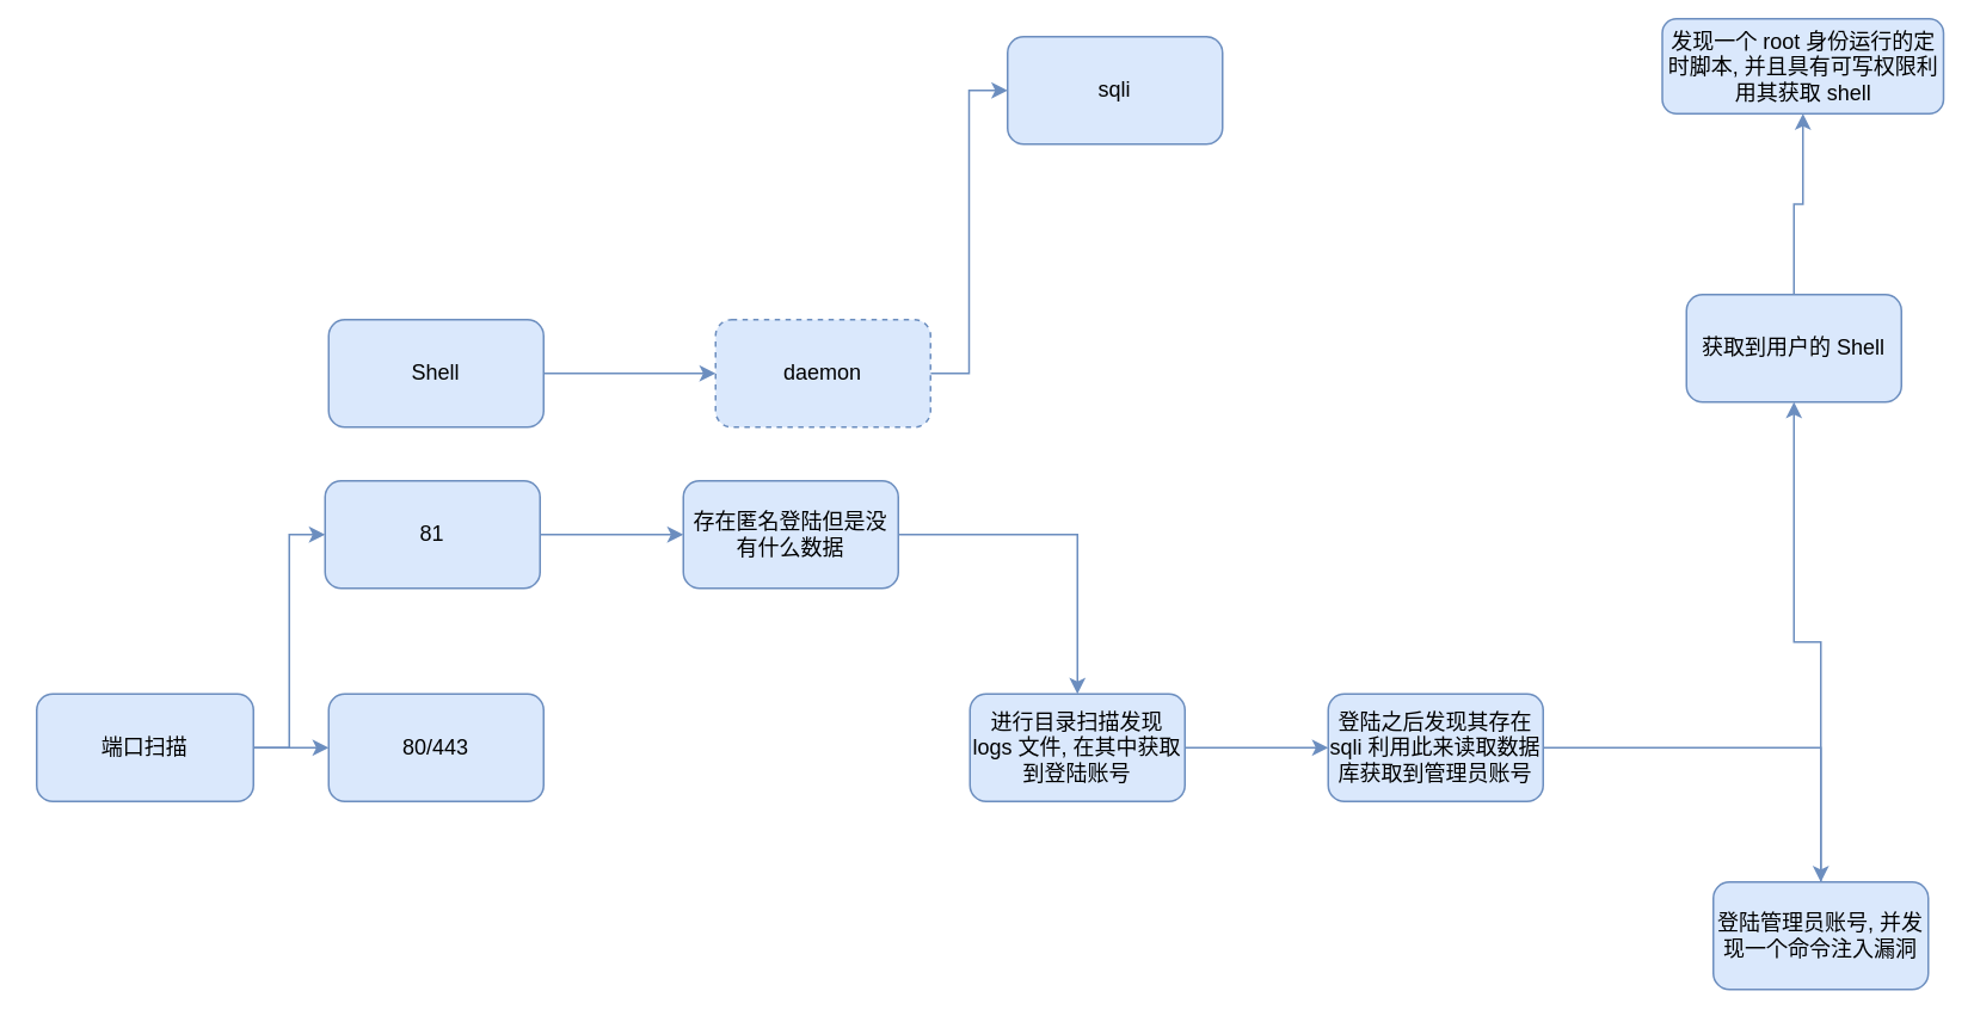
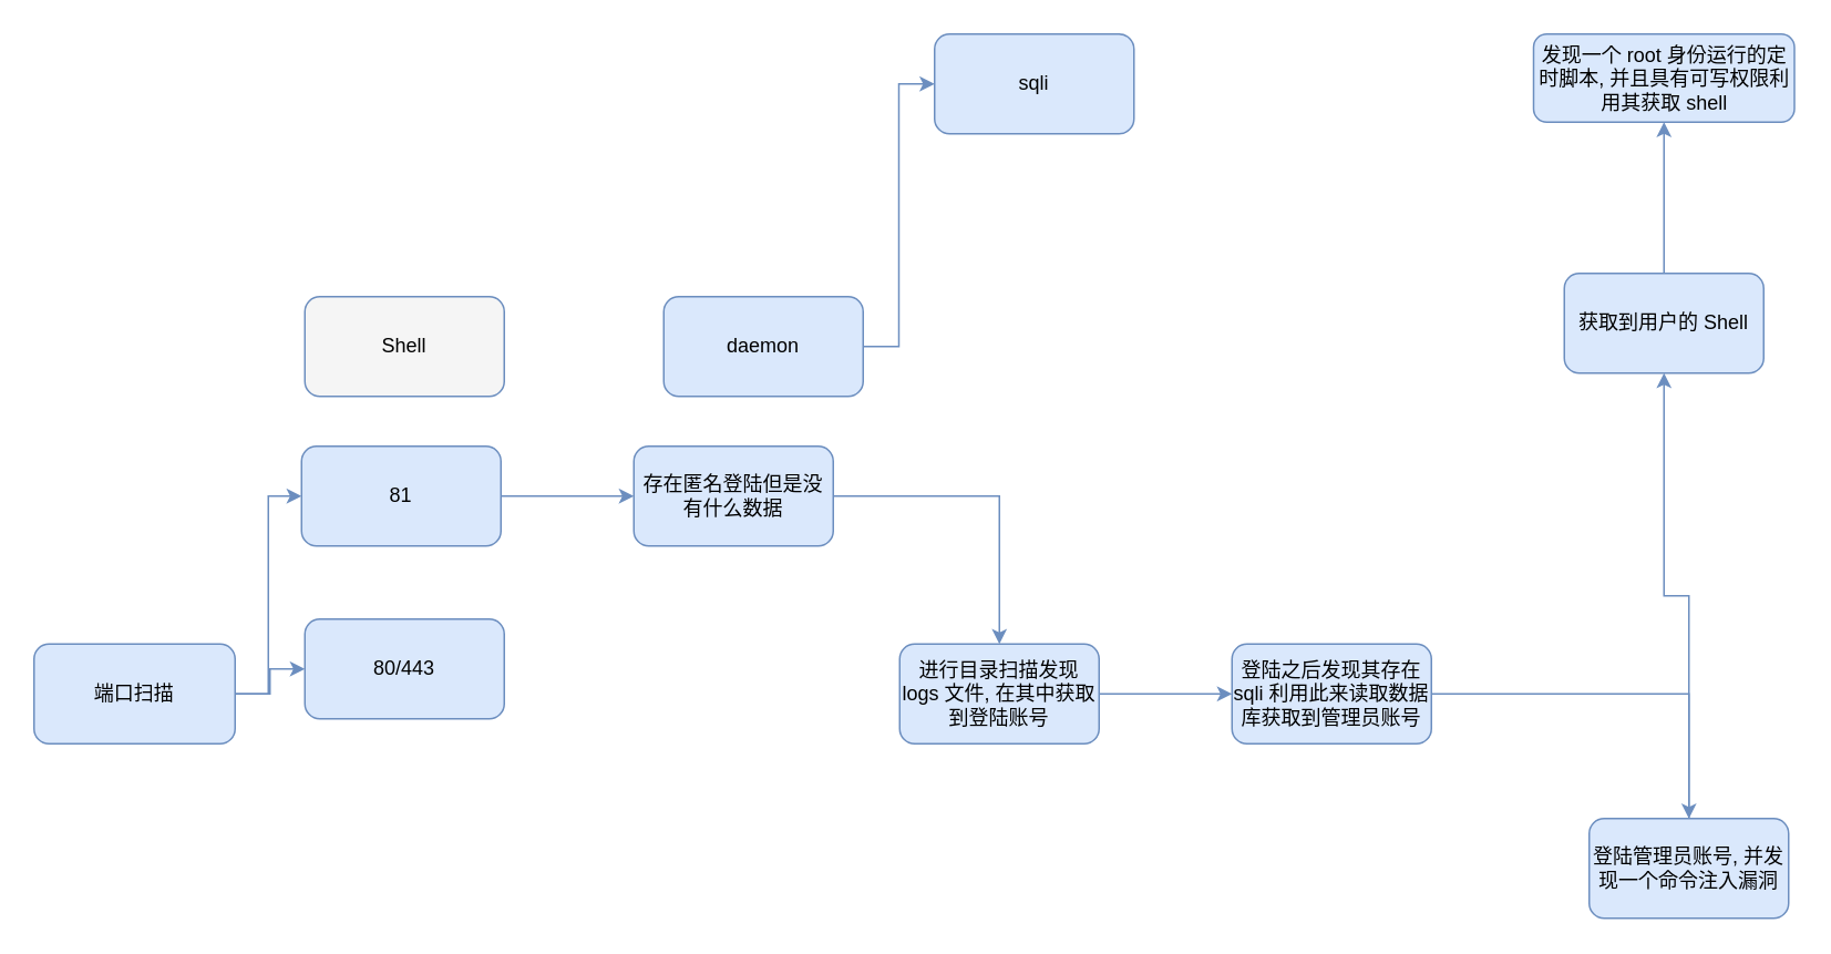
  <mxCell id="0" />
  <mxCell id="1" parent="0" />
  <mxCell id="2" value="" style="edgeStyle=orthogonalEdgeStyle;rounded=0;orthogonalLoop=1;jettySize=auto;html=1;entryX=0;entryY=0.5;entryDx=0;entryDy=0;fillColor=#dae8fc;strokeColor=#6c8ebf;" edge="1" parent="1" source="4" target="6"><mxGeometry relative="1" as="geometry" /></mxCell>
  <mxCell id="3" style="edgeStyle=orthogonalEdgeStyle;rounded=0;orthogonalLoop=1;jettySize=auto;html=1;entryX=0;entryY=0.5;entryDx=0;entryDy=0;fillColor=#dae8fc;strokeColor=#6c8ebf;" edge="1" parent="1" source="4" target="7"><mxGeometry relative="1" as="geometry" /></mxCell>
  <mxCell id="4" value="端口扫描" style="rounded=1;whiteSpace=wrap;html=1;fillColor=#dae8fc;strokeColor=#6c8ebf;" vertex="1" parent="1"><mxGeometry x="20" y="387" width="121" height="60" as="geometry" /></mxCell>
  <mxCell id="5" value="" style="edgeStyle=orthogonalEdgeStyle;rounded=0;orthogonalLoop=1;jettySize=auto;html=1;fillColor=#dae8fc;strokeColor=#6c8ebf;" edge="1" parent="1" source="6" target="9"><mxGeometry relative="1" as="geometry" /></mxCell>
  <mxCell id="6" value="81" style="whiteSpace=wrap;html=1;rounded=1;fillColor=#dae8fc;strokeColor=#6c8ebf;" vertex="1" parent="1"><mxGeometry x="181" y="268" width="120" height="60" as="geometry" /></mxCell>
- <mxCell id="7" value="80/443" style="whiteSpace=wrap;html=1;rounded=1;fillColor=#dae8fc;strokeColor=#6c8ebf;" vertex="1" parent="1"><mxGeometry x="183" y="387" width="120" height="60" as="geometry" /></mxCell>
+ <mxCell id="7" value="80/443" style="whiteSpace=wrap;html=1;rounded=1;fillColor=#dae8fc;strokeColor=#6c8ebf;" vertex="1" parent="1"><mxGeometry x="183" y="372" width="120" height="60" as="geometry" /></mxCell>
  <mxCell id="8" style="edgeStyle=orthogonalEdgeStyle;rounded=0;orthogonalLoop=1;jettySize=auto;html=1;fillColor=#dae8fc;strokeColor=#6c8ebf;" edge="1" parent="1" source="9" target="11"><mxGeometry relative="1" as="geometry" /></mxCell>
  <mxCell id="9" value="存在匿名登陆但是没有什么数据" style="whiteSpace=wrap;html=1;rounded=1;fillColor=#dae8fc;strokeColor=#6c8ebf;" vertex="1" parent="1"><mxGeometry x="381" y="268" width="120" height="60" as="geometry" /></mxCell>
  <mxCell id="10" value="" style="edgeStyle=orthogonalEdgeStyle;rounded=0;orthogonalLoop=1;jettySize=auto;html=1;fillColor=#dae8fc;strokeColor=#6c8ebf;" edge="1" parent="1" source="11" target="13"><mxGeometry relative="1" as="geometry" /></mxCell>
  <mxCell id="11" value="进行目录扫描发现 logs 文件, 在其中获取到登陆账号" style="whiteSpace=wrap;html=1;rounded=1;fillColor=#dae8fc;strokeColor=#6c8ebf;" vertex="1" parent="1"><mxGeometry x="541" y="387" width="120" height="60" as="geometry" /></mxCell>
  <mxCell id="12" value="" style="edgeStyle=orthogonalEdgeStyle;rounded=0;orthogonalLoop=1;jettySize=auto;html=1;fillColor=#dae8fc;strokeColor=#6c8ebf;" edge="1" parent="1" source="13" target="15"><mxGeometry relative="1" as="geometry" /></mxCell>
  <mxCell id="13" value="登陆之后发现其存在 sqli 利用此来读取数据库获取到管理员账号" style="whiteSpace=wrap;html=1;rounded=1;fillColor=#dae8fc;strokeColor=#6c8ebf;" vertex="1" parent="1"><mxGeometry x="741" y="387" width="120" height="60" as="geometry" /></mxCell>
  <mxCell id="14" value="" style="edgeStyle=orthogonalEdgeStyle;rounded=0;orthogonalLoop=1;jettySize=auto;html=1;fillColor=#dae8fc;strokeColor=#6c8ebf;" edge="1" parent="1" source="15" target="17"><mxGeometry relative="1" as="geometry" /></mxCell>
  <mxCell id="15" value="登陆管理员账号, 并发现一个命令注入漏洞" style="whiteSpace=wrap;html=1;rounded=1;fillColor=#dae8fc;strokeColor=#6c8ebf;" vertex="1" parent="1"><mxGeometry x="956" y="492" width="120" height="60" as="geometry" /></mxCell>
  <mxCell id="16" value="" style="edgeStyle=orthogonalEdgeStyle;rounded=0;orthogonalLoop=1;jettySize=auto;html=1;fillColor=#dae8fc;strokeColor=#6c8ebf;" edge="1" parent="1" source="17" target="23"><mxGeometry relative="1" as="geometry" /></mxCell>
  <mxCell id="17" value="获取到用户的 Shell" style="whiteSpace=wrap;html=1;rounded=1;fillColor=#dae8fc;strokeColor=#6c8ebf;" vertex="1" parent="1"><mxGeometry x="941" y="164" width="120" height="60" as="geometry" /></mxCell>
- <mxCell id="18" value="" style="edgeStyle=orthogonalEdgeStyle;rounded=0;orthogonalLoop=1;jettySize=auto;html=1;fillColor=#dae8fc;strokeColor=#6c8ebf;" edge="1" parent="1" source="19" target="21"><mxGeometry relative="1" as="geometry" /></mxCell>
- <mxCell id="19" value="Shell" style="whiteSpace=wrap;html=1;rounded=1;fillColor=#dae8fc;strokeColor=#6c8ebf;" vertex="1" parent="1"><mxGeometry x="183" y="178" width="120" height="60" as="geometry" /></mxCell>
+ <mxCell id="19" value="Shell" style="whiteSpace=wrap;html=1;rounded=1;fillColor=#f5f5f5;strokeColor=#6c8ebf;" vertex="1" parent="1"><mxGeometry x="183" y="178" width="120" height="60" as="geometry" /></mxCell>
  <mxCell id="20" value="" style="edgeStyle=orthogonalEdgeStyle;rounded=0;orthogonalLoop=1;jettySize=auto;html=1;entryX=0;entryY=0.5;entryDx=0;entryDy=0;fillColor=#dae8fc;strokeColor=#6c8ebf;" edge="1" parent="1" source="21" target="22"><mxGeometry relative="1" as="geometry" /></mxCell>
- <mxCell id="21" value="daemon" style="whiteSpace=wrap;html=1;rounded=1;fillColor=#dae8fc;strokeColor=#6c8ebf;dashed=1;" vertex="1" parent="1"><mxGeometry x="399" y="178" width="120" height="60" as="geometry" /></mxCell>
+ <mxCell id="21" value="daemon" style="whiteSpace=wrap;html=1;rounded=1;fillColor=#dae8fc;strokeColor=#6c8ebf;" vertex="1" parent="1"><mxGeometry x="399" y="178" width="120" height="60" as="geometry" /></mxCell>
  <mxCell id="22" value="sqli" style="whiteSpace=wrap;html=1;rounded=1;fillColor=#dae8fc;strokeColor=#6c8ebf;" vertex="1" parent="1"><mxGeometry x="562" y="20" width="120" height="60" as="geometry" /></mxCell>
- <mxCell id="23" value="发现一个 root 身份运行的定时脚本, 并且具有可写权限利用其获取 shell" style="whiteSpace=wrap;html=1;rounded=1;fillColor=#dae8fc;strokeColor=#6c8ebf;" vertex="1" parent="1"><mxGeometry x="927.5" y="10" width="157" height="53" as="geometry" /></mxCell>
+ <mxCell id="23" value="发现一个 root 身份运行的定时脚本, 并且具有可写权限利用其获取 shell" style="whiteSpace=wrap;html=1;rounded=1;fillColor=#dae8fc;strokeColor=#6c8ebf;" vertex="1" parent="1"><mxGeometry x="922.5" y="20" width="157" height="53" as="geometry" /></mxCell>
